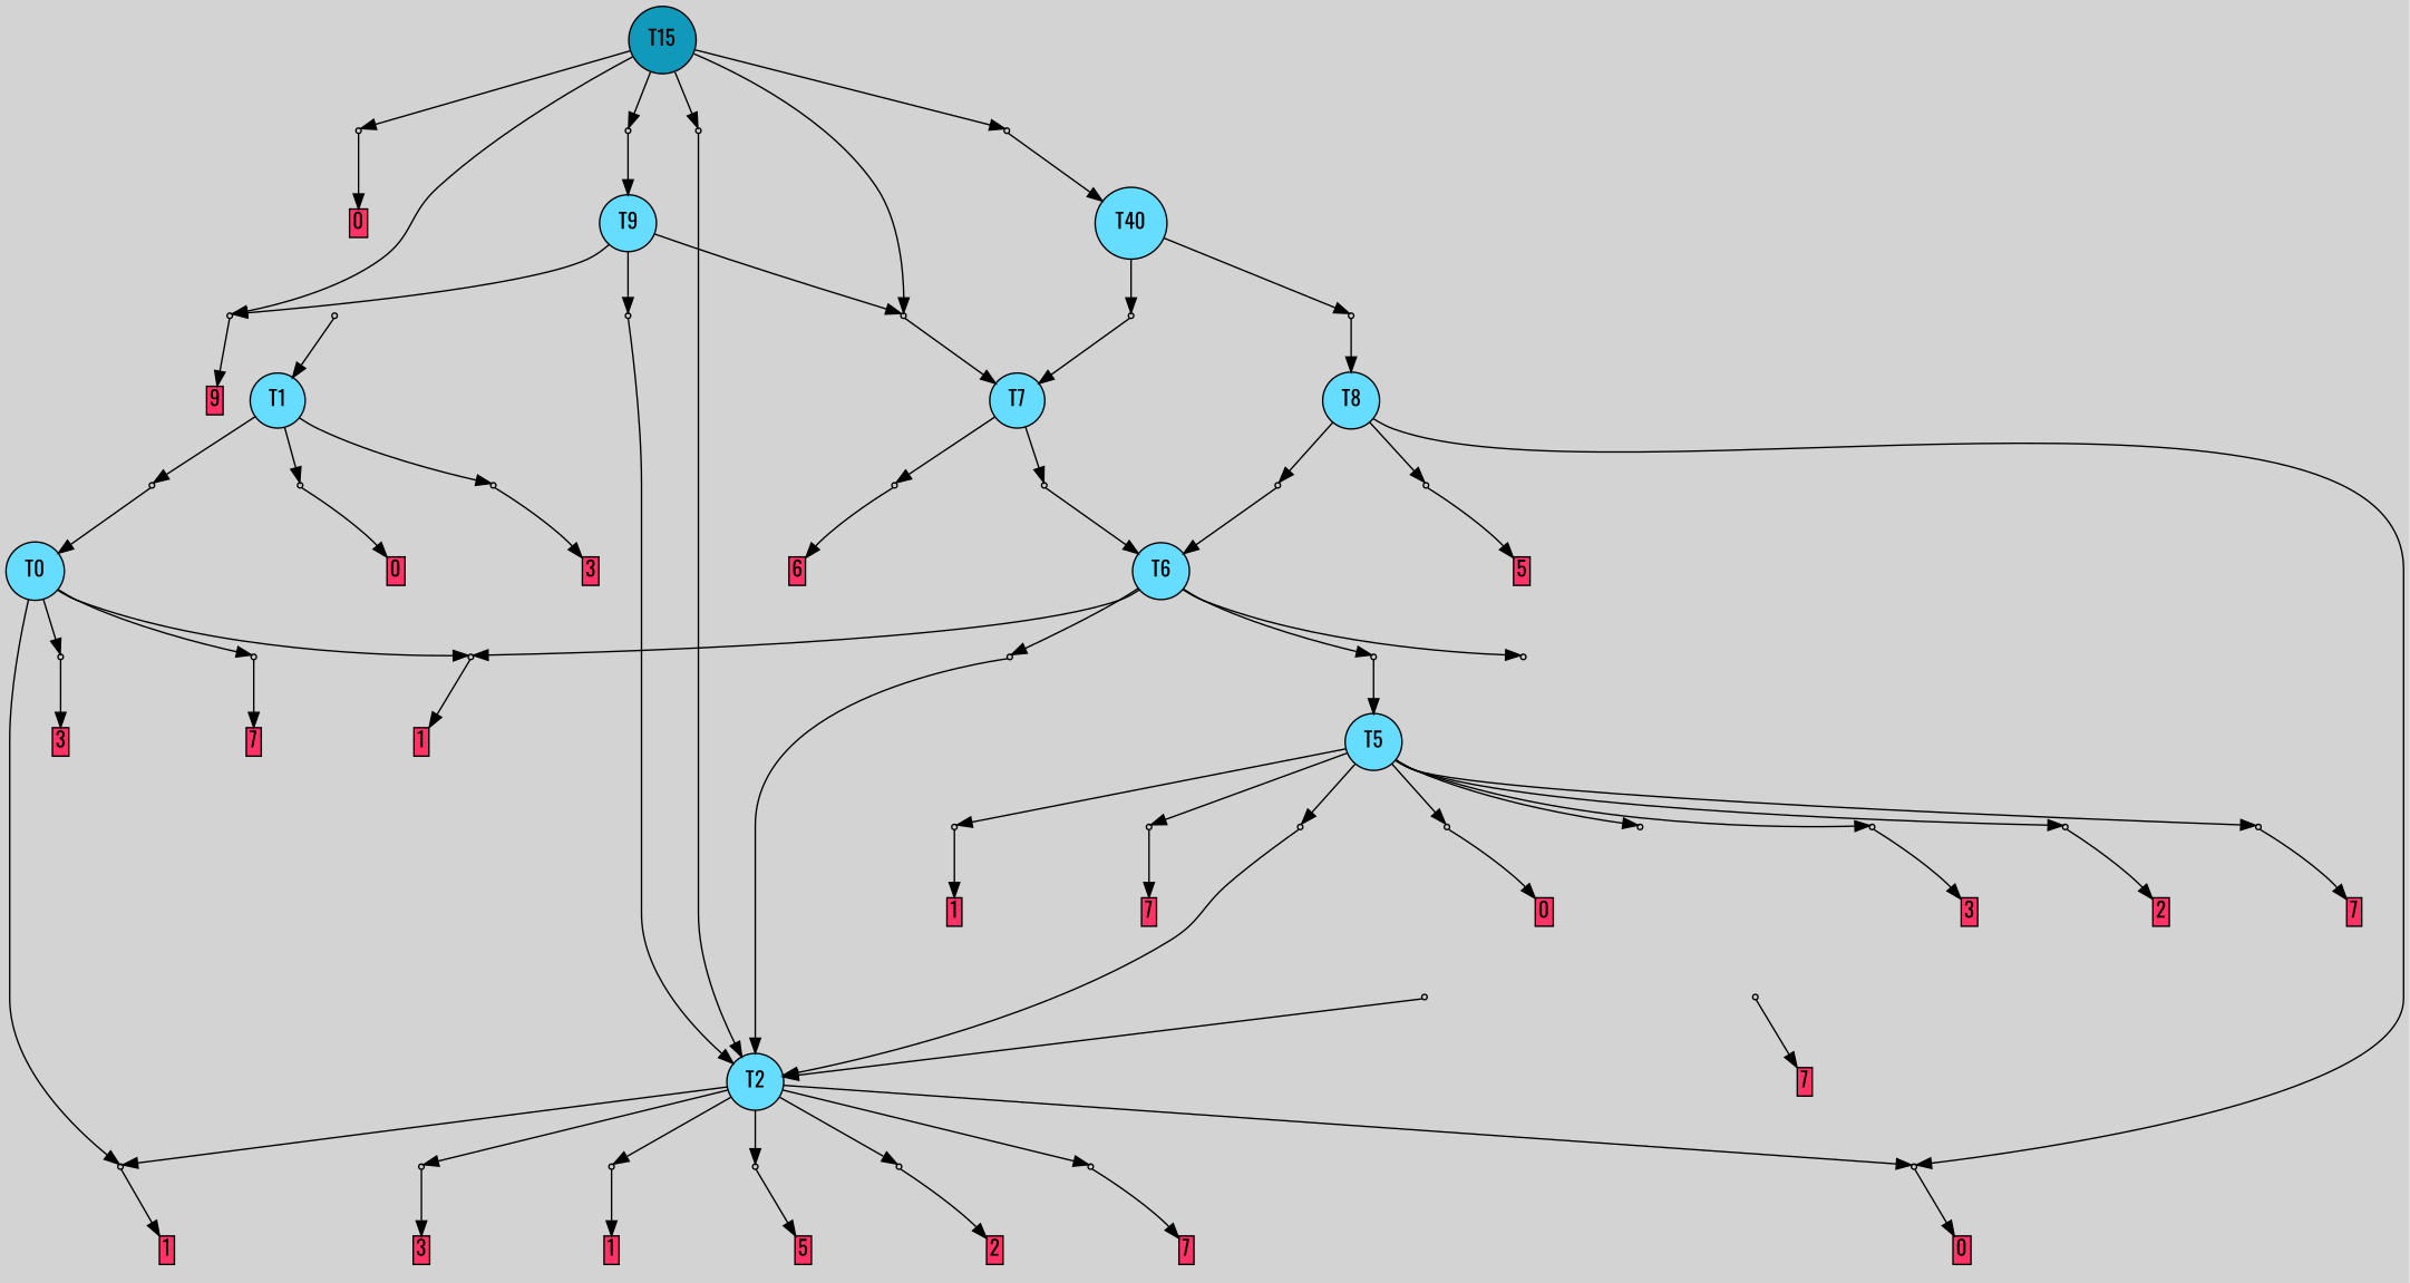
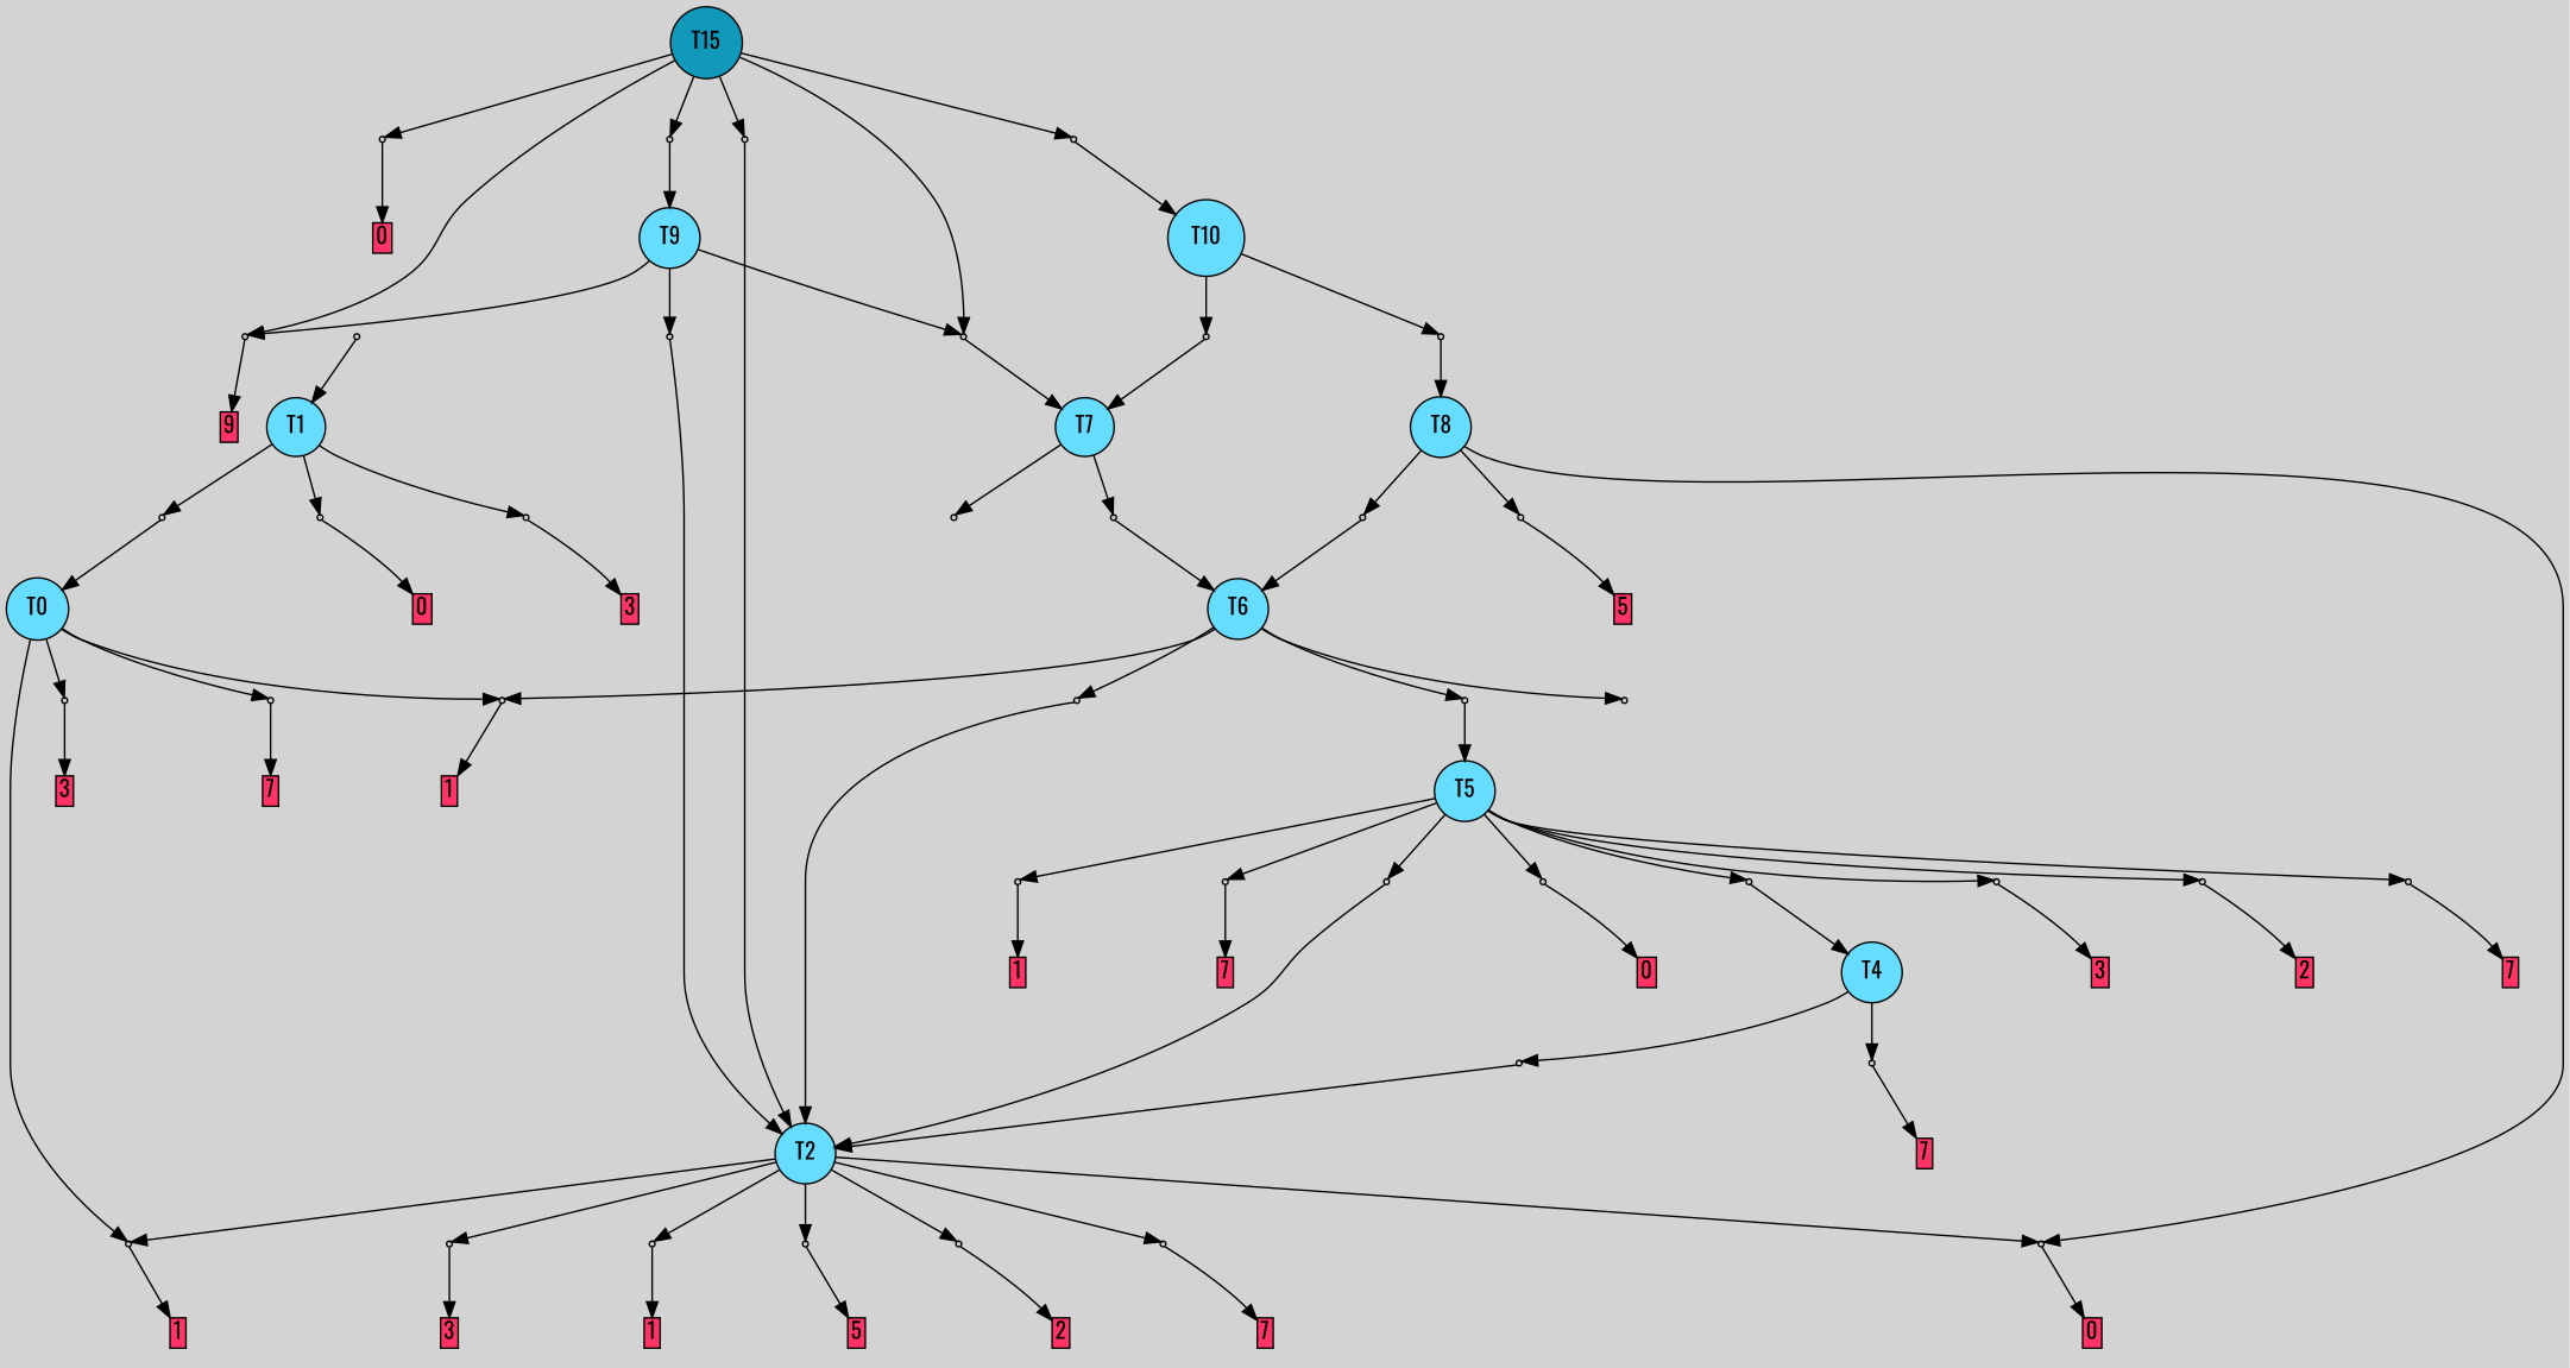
  digraph {
    bgcolor=lightgray
    fontname=Oswald
    node [fontname=Oswald shape=box style=filled]
    edge [fontname=Oswald]
    n1 [fillcolor="#1199bb" label=T15 shape=circle]
    P13 [fillcolor="#cccccc" shape=point]
    P33 [fillcolor="#cccccc" shape=point]
    P34 [fillcolor="#cccccc" shape=point]
    P37 [fillcolor="#cccccc" shape=point]
    P38 [fillcolor="#cccccc" shape=point]
    P39 [fillcolor="#cccccc" shape=point]
    T0 [fillcolor="#66ddff" shape=circle]
    P0 [fillcolor="#cccccc" shape=point]
    P1 [fillcolor="#cccccc" shape=point]
    P2 [fillcolor="#cccccc" shape=point]
    P3 [fillcolor="#cccccc" shape=point]
    n13 [label="3|0&2|0#3|6&#92;n" style=invis]
    n14 [fillcolor="#ff3366" height=0 label=1 margin=0.03 width=0]
    n15 [label="2|0&4|2#2|2&#92;n" style=invis]
    n16 [fillcolor="#ff3366" height=0 label=3 margin=0.03 width=0]
    n17 [label="0|0&1|3#1|7&#92;n" style=invis]
    n18 [fillcolor="#ff3366" height=0 label=1 margin=0.03 width=0]
    I3 [style=invis]
    n20 [fillcolor="#ff3366" height=0 label=7 margin=0.03 width=0]
    T1 [fillcolor="#66ddff" shape=circle]
    P4 [fillcolor="#cccccc" shape=point]
    P5 [fillcolor="#cccccc" shape=point]
    P6 [fillcolor="#cccccc" shape=point]
    n25 [label="0|0&2|0#2|1&#92;n" style=invis]
    n26 [label="2|0&2|1#1|0&#92;n" style=invis]
    n27 [fillcolor="#ff3366" height=0 label=0 margin=0.03 width=0]
    n28 [label="2|0&4|2#2|2&#92;n" style=invis]
    n29 [fillcolor="#ff3366" height=0 label=3 margin=0.03 width=0]
    T2 [fillcolor="#66ddff" shape=circle]
    P7 [fillcolor="#cccccc" shape=point]
    P8 [fillcolor="#cccccc" shape=point]
    P9 [fillcolor="#cccccc" shape=point]
    P10 [fillcolor="#cccccc" shape=point]
    P11 [fillcolor="#cccccc" shape=point]
    P12 [fillcolor="#cccccc" shape=point]
    n37 [label="4|0&3|0#3|1&#92;n" style=invis]
    n38 [fillcolor="#ff3366" height=0 label=7 margin=0.03 width=0]
    n39 [label="0|0&1|3#0|7&#92;n" style=invis]
    n40 [fillcolor="#ff3366" height=0 label=1 margin=0.03 width=0]
    n41 [label="0|0&2|4#1|4&#92;n" style=invis]
    n42 [fillcolor="#ff3366" height=0 label=5 margin=0.03 width=0]
    n43 [label="2|0&4|6#2|1&#92;n" style=invis]
    n44 [fillcolor="#ff3366" height=0 label=2 margin=0.03 width=0]
    n45 [label="2|0&2|1#1|0&#92;n" style=invis]
    n46 [fillcolor="#ff3366" height=0 label=0 margin=0.03 width=0]
    n47 [label="2|0&4|2#2|2&#92;n" style=invis]
    n48 [fillcolor="#ff3366" height=0 label=3 margin=0.03 width=0]
    n49 [label="2|0&2|1#1|0&#92;n" style=invis]
    n50 [fillcolor="#ff3366" height=0 label=0 margin=0.03 width=0]
    P14 [fillcolor="#cccccc" shape=point]
    n52 [label="2|0&1|5#4|1&#92;n" style=invis]
+   T4 [fillcolor="#66ddff" shape=circle]
    P15 [fillcolor="#cccccc" shape=point]
    P16 [fillcolor="#cccccc" shape=point]
    n56 [label="3|0&2|2#2|0&#92;n" style=invis]
    n57 [fillcolor="#ff3366" height=0 label=7 margin=0.03 width=0]
    n58 [label="2|0&2|4#1|4&#92;n" style=invis]
    T5 [fillcolor="#66ddff" shape=circle]
    P17 [fillcolor="#cccccc" shape=point]
    P18 [fillcolor="#cccccc" shape=point]
    P19 [fillcolor="#cccccc" shape=point]
    P20 [fillcolor="#cccccc" shape=point]
    P21 [fillcolor="#cccccc" shape=point]
    P22 [fillcolor="#cccccc" shape=point]
    P23 [fillcolor="#cccccc" shape=point]
    P24 [fillcolor="#cccccc" shape=point]
    n68 [label="2|0&4|6#2|1&#92;n" style=invis]
    n69 [fillcolor="#ff3366" height=0 label=2 margin=0.03 width=0]
    n70 [label="4|0&3|0#0|1&#92;n" style=invis]
    n71 [fillcolor="#ff3366" height=0 label=7 margin=0.03 width=0]
    n72 [label="1|0&2|6#3|0&#92;n" style=invis]
    n73 [fillcolor="#ff3366" height=0 label=1 margin=0.03 width=0]
    n74 [label="4|0&3|0#3|6&#92;n" style=invis]
    n75 [fillcolor="#ff3366" height=0 label=7 margin=0.03 width=0]
    n76 [label="2|0&2|4#1|4&#92;n" style=invis]
    n77 [label="3|1&0|3#1|7&#92;n0|0&0|1#1|0&#92;n" style=invis]
    n78 [fillcolor="#ff3366" height=0 label=0 margin=0.03 width=0]
    n79 [label="2|0&4|2#2|2&#92;n" style=invis]
    n80 [fillcolor="#ff3366" height=0 label=3 margin=0.03 width=0]
    n81 [label="8|0&2|7#4|1&#92;n" style=invis]
    T6 [fillcolor="#66ddff" shape=circle]
    P25 [fillcolor="#cccccc" shape=point]
    P26 [fillcolor="#cccccc" shape=point]
    P27 [fillcolor="#cccccc" shape=point]
    n86 [label="8|0&2|7#4|1&#92;n" style=invis]
    n87 [label="0|0&0|4#4|0&#92;n2|0&2|1#0|0&#92;n" style=invis]
    n88 [label="2|0&4|7#3|2&#92;n" style=invis]
    T7 [fillcolor="#66ddff" shape=circle]
    P28 [fillcolor="#cccccc" shape=point]
    P29 [fillcolor="#cccccc" shape=point]
    n92 [label="2|0&3|2#3|2&#92;n" style=invis]
    n93 [label="2|0&4|2#2|2&#92;n" style=invis]
-   n94 [fillcolor="#ff3366" height=0 label=6 margin=0.03 width=0]
    T8 [fillcolor="#66ddff" shape=circle]
    P30 [fillcolor="#cccccc" shape=point]
    P31 [fillcolor="#cccccc" shape=point]
    n98 [label="2|0&3|2#3|2&#92;n" style=invis]
    n99 [label="2|0&2|2#2|7&#92;n" style=invis]
    n100 [fillcolor="#ff3366" height=0 label=5 margin=0.03 width=0]
    T9 [fillcolor="#66ddff" shape=circle]
    P32 [fillcolor="#cccccc" shape=point]
    n103 [label="3|0&2|7#3|0&#92;n" style=invis]
    n104 [label="8|0&2|2#3|4&#92;n" style=invis]
    n105 [fillcolor="#ff3366" height=0 label=9 margin=0.03 width=0]
    n106 [label="4|0&4|7#1|2&#92;n" style=invis]
-   T10 [fillcolor="#66ddff" shape=circle label=T40]
+   T10 [fillcolor="#66ddff" shape=circle]
    P35 [fillcolor="#cccccc" shape=point]
    P36 [fillcolor="#cccccc" shape=point]
    n110 [label="4|0&4|7#1|6&#92;n" style=invis]
    n111 [label="2|0&3|2#3|2&#92;n" style=invis]
    n112 [label="2|0&2|1#3|6&#92;n" style=invis]
    n113 [label="3|0&4|7#3|0&#92;n" style=invis]
    n114 [label="3|0&2|7#3|0&#92;n" style=invis]
    subgraph sub_1 {
      rank=same
      n1
    }
    n1 -> P13
    n1 -> P33
    n1 -> P34
    n1 -> P37
    n1 -> P38
    n1 -> P39
    P13 -> n49 [style=invis]
    P13 -> n50
    P33 -> n104 [style=invis]
    P33 -> n105
    P34 -> T7
    P34 -> n106 [style=invis]
    P37 -> T10
    P37 -> n112 [style=invis]
    P38 -> T9
    P38 -> n113 [style=invis]
    P39 -> T2
    P39 -> n114 [style=invis]
    T0 -> P0
    T0 -> P1
    T0 -> P2
    T0 -> P3
    P0 -> n13 [style=invis]
    P0 -> n14
    P1 -> n15 [style=invis]
    P1 -> n16
    P2 -> n17 [style=invis]
    P2 -> n18
    P3 -> I3 [style=invis]
    P3 -> n20
    T1 -> P4
    T1 -> P5
    T1 -> P6
    P4 -> T0
    P4 -> n25 [style=invis]
    P5 -> n26 [style=invis]
    P5 -> n27
    P6 -> n28 [style=invis]
    P6 -> n29
    T2 -> P2
    T2 -> P7
    T2 -> P8
    T2 -> P9
    T2 -> P10
    T2 -> P11
    T2 -> P12
    P7 -> n37 [style=invis]
    P7 -> n38
    P8 -> n39 [style=invis]
    P8 -> n40
    P9 -> n41 [style=invis]
    P9 -> n42
    P10 -> n43 [style=invis]
    P10 -> n44
    P11 -> n45 [style=invis]
    P11 -> n46
    P12 -> n47 [style=invis]
    P12 -> n48
    P14 -> T1
    P14 -> n52 [style=invis]
+   T4 -> P15
+   T4 -> P16
    P15 -> n56 [style=invis]
    P15 -> n57
    P16 -> T2
    P16 -> n58 [style=invis]
    T5 -> P17
    T5 -> P18
    T5 -> P19
    T5 -> P20
    T5 -> P21
    T5 -> P22
    T5 -> P23
    T5 -> P24
    P17 -> n68 [style=invis]
    P17 -> n69
    P18 -> n70 [style=invis]
    P18 -> n71
    P19 -> n72 [style=invis]
    P19 -> n73
    P20 -> n74 [style=invis]
    P20 -> n75
+   P21 -> T4
    P21 -> n76 [style=invis]
    P22 -> n77 [style=invis]
    P22 -> n78
    P23 -> n79 [style=invis]
    P23 -> n80
    P24 -> T2
    P24 -> n81 [style=invis]
    T6 -> P0
    T6 -> P25
    T6 -> P26
    T6 -> P27
    P25 -> T2
    P25 -> n86 [style=invis]
    P26 -> n87 [style=invis]
    P27 -> T5
    P27 -> n88 [style=invis]
    T7 -> P28
    T7 -> P29
    P28 -> T6
    P28 -> n92 [style=invis]
    P29 -> n93 [style=invis]
-   P29 -> n94
    T8 -> P11
    T8 -> P30
    T8 -> P31
    P30 -> T6
    P30 -> n98 [style=invis]
    P31 -> n99 [style=invis]
    P31 -> n100
    T9 -> P33
    T9 -> P34
    T9 -> P32
    P32 -> T2
    P32 -> n103 [style=invis]
    T10 -> P35
    T10 -> P36
    P35 -> T7
    P35 -> n110 [style=invis]
    P36 -> T8
    P36 -> n111 [style=invis]
  }
